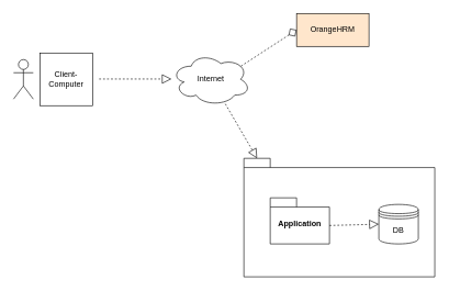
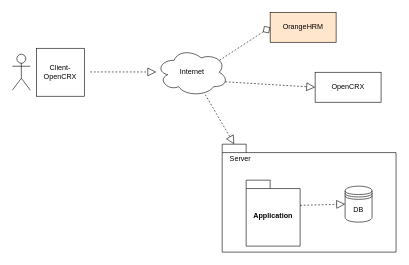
  <mxCell id="0" />
  <mxCell id="1" parent="0" />
  <mxCell id="2" value="" style="shape=folder;fontStyle=1;spacingTop=10;tabWidth=40;tabHeight=14;tabPosition=left;html=1;whiteSpace=wrap;" parent="1" vertex="1"><mxGeometry x="370" y="240" width="290" height="180" as="geometry" /></mxCell>
- <mxCell id="3" value="DB" style="shape=datastore;whiteSpace=wrap;html=1;" parent="1" vertex="1"><mxGeometry x="575" y="310" width="60" height="60" as="geometry" /></mxCell>
- <mxCell id="4" value="Application" style="shape=folder;fontStyle=1;spacingTop=10;tabWidth=40;tabHeight=14;tabPosition=left;html=1;whiteSpace=wrap;" parent="1" vertex="1"><mxGeometry x="410" y="300" width="90" height="70" as="geometry" /></mxCell>
- <mxCell id="6" value="Client-Computer" style="whiteSpace=wrap;html=1;aspect=fixed;" parent="1" vertex="1"><mxGeometry x="60" y="80" width="80" height="80" as="geometry" /></mxCell>
+ <mxCell id="3" value="DB" style="shape=datastore;whiteSpace=wrap;html=1;" parent="1" vertex="1"><mxGeometry x="575" y="310" width="45" height="60" as="geometry" /></mxCell>
+ <mxCell id="4" value="Application" style="shape=folder;fontStyle=1;spacingTop=10;tabWidth=40;tabHeight=14;tabPosition=left;html=1;whiteSpace=wrap;" parent="1" vertex="1"><mxGeometry x="410" y="300" width="90" height="110" as="geometry" /></mxCell>
+ <mxCell id="5" value="Server" style="text;html=1;align=center;verticalAlign=middle;resizable=0;points=[];autosize=1;strokeColor=none;fillColor=none;" parent="1" vertex="1"><mxGeometry x="370" y="250" width="60" height="30" as="geometry" /></mxCell>
+ <mxCell id="6" value="Client-OpenCRX" style="whiteSpace=wrap;html=1;aspect=fixed;" parent="1" vertex="1"><mxGeometry x="60" y="80" width="80" height="80" as="geometry" /></mxCell>
  <mxCell id="7" value="Internet" style="ellipse;shape=cloud;whiteSpace=wrap;html=1;" parent="1" vertex="1"><mxGeometry x="260" y="80" width="120" height="80" as="geometry" /></mxCell>
  <mxCell id="8" value="" style="endArrow=block;dashed=1;endFill=0;endSize=12;html=1;rounded=0;" parent="1" edge="1"><mxGeometry width="160" relative="1" as="geometry"><mxPoint x="150" y="119.5" as="sourcePoint" /><mxPoint x="260" y="119.5" as="targetPoint" /></mxGeometry></mxCell>
  <mxCell id="9" value="" style="endArrow=block;dashed=1;endFill=0;endSize=12;html=1;rounded=0;entryX=0;entryY=0;entryDx=20;entryDy=0;entryPerimeter=0;" parent="1" source="7" target="2" edge="1"><mxGeometry width="160" relative="1" as="geometry"><mxPoint x="440" y="160" as="sourcePoint" /><mxPoint x="550" y="160" as="targetPoint" /></mxGeometry></mxCell>
  <mxCell id="10" value="OrangeHRM" style="html=1;whiteSpace=wrap;fillColor=#ffe6cc;" parent="1" vertex="1"><mxGeometry x="450" y="20" width="110" height="50" as="geometry" /></mxCell>
+ <mxCell id="11" value="OpenCRX" style="html=1;whiteSpace=wrap;" parent="1" vertex="1"><mxGeometry x="525" y="120" width="110" height="50" as="geometry" /></mxCell>
  <mxCell id="12" value="" style="endArrow=diamond;dashed=1;endFill=0;endSize=12;html=1;rounded=0;entryX=0;entryY=0.5;entryDx=0;entryDy=0;exitX=0.88;exitY=0.25;exitDx=0;exitDy=0;exitPerimeter=0;" parent="1" source="7" target="10" edge="1"><mxGeometry width="160" relative="1" as="geometry"><mxPoint x="160" y="129.5" as="sourcePoint" /><mxPoint x="270" y="129.5" as="targetPoint" /></mxGeometry></mxCell>
+ <mxCell id="13" value="" style="endArrow=block;dashed=1;endFill=0;endSize=12;html=1;rounded=0;entryX=0;entryY=0.5;entryDx=0;entryDy=0;exitX=0.96;exitY=0.7;exitDx=0;exitDy=0;exitPerimeter=0;" parent="1" source="7" target="11" edge="1"><mxGeometry width="160" relative="1" as="geometry"><mxPoint x="376" y="110" as="sourcePoint" /><mxPoint x="460" y="55" as="targetPoint" /></mxGeometry></mxCell>
  <mxCell id="14" value="" style="shape=umlActor;verticalLabelPosition=bottom;verticalAlign=top;html=1;" parent="1" vertex="1"><mxGeometry x="20" y="90" width="30" height="60" as="geometry" /></mxCell>
  <mxCell id="15" value="" style="endArrow=block;dashed=1;endFill=0;endSize=12;html=1;rounded=0;entryX=0;entryY=0.5;entryDx=0;entryDy=0;exitX=0;exitY=0;exitDx=90;exitDy=42;exitPerimeter=0;" parent="1" source="4" target="3" edge="1"><mxGeometry width="160" relative="1" as="geometry"><mxPoint x="352" y="167" as="sourcePoint" /><mxPoint x="400" y="250" as="targetPoint" /></mxGeometry></mxCell>
